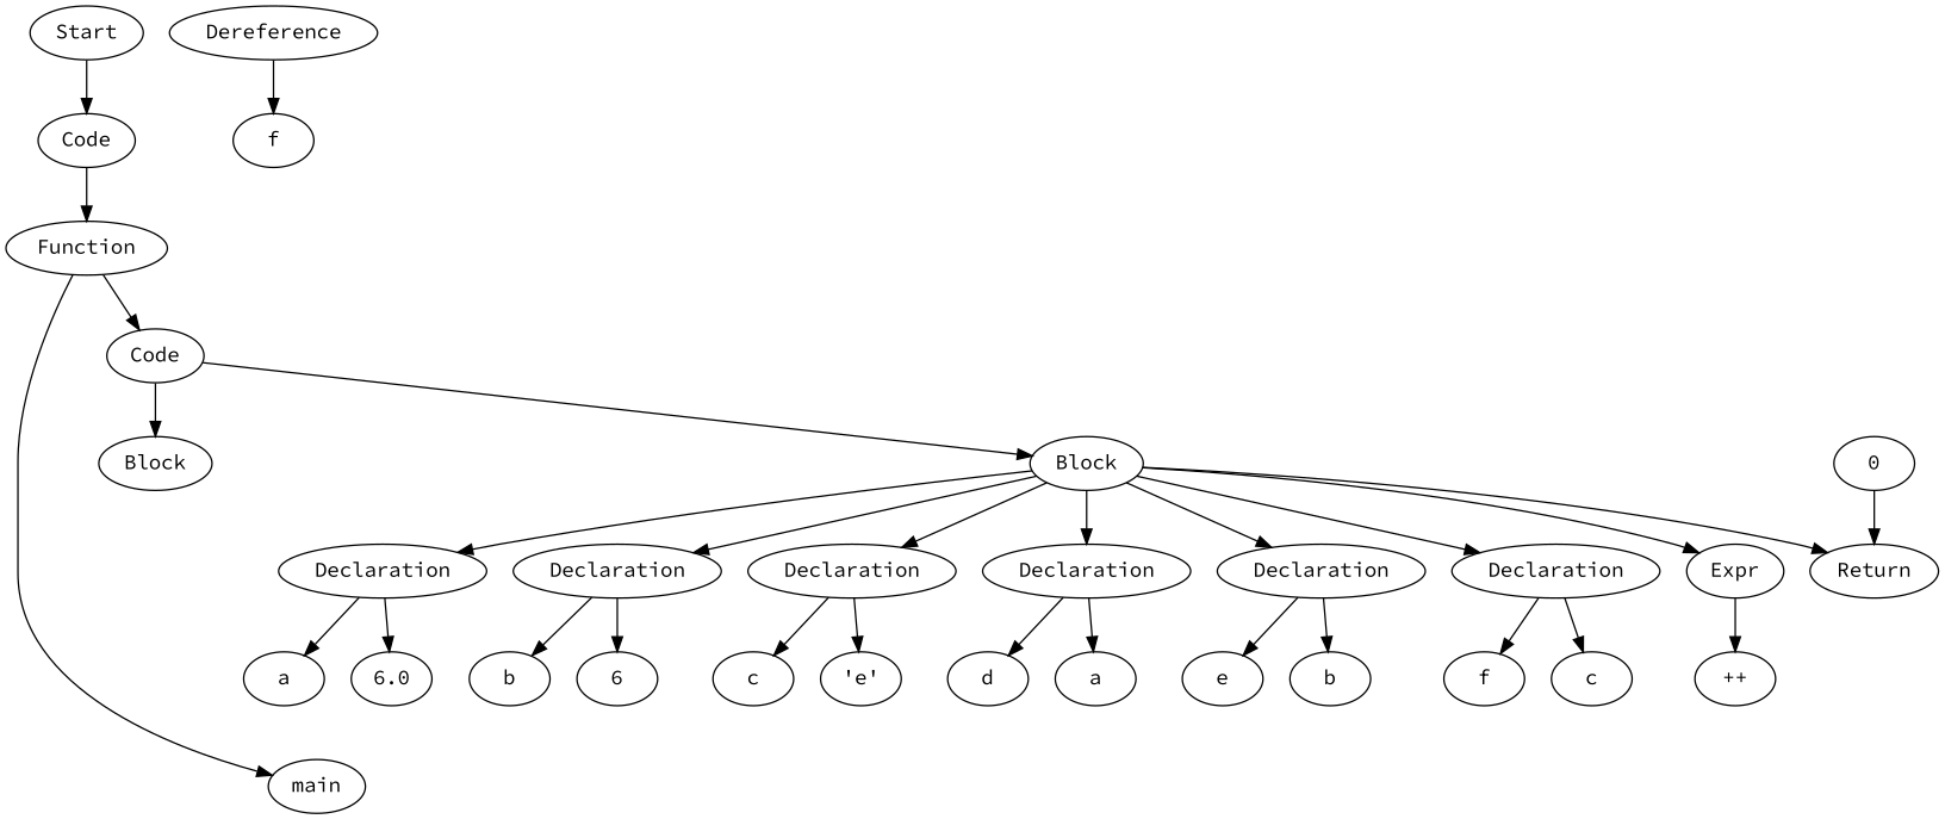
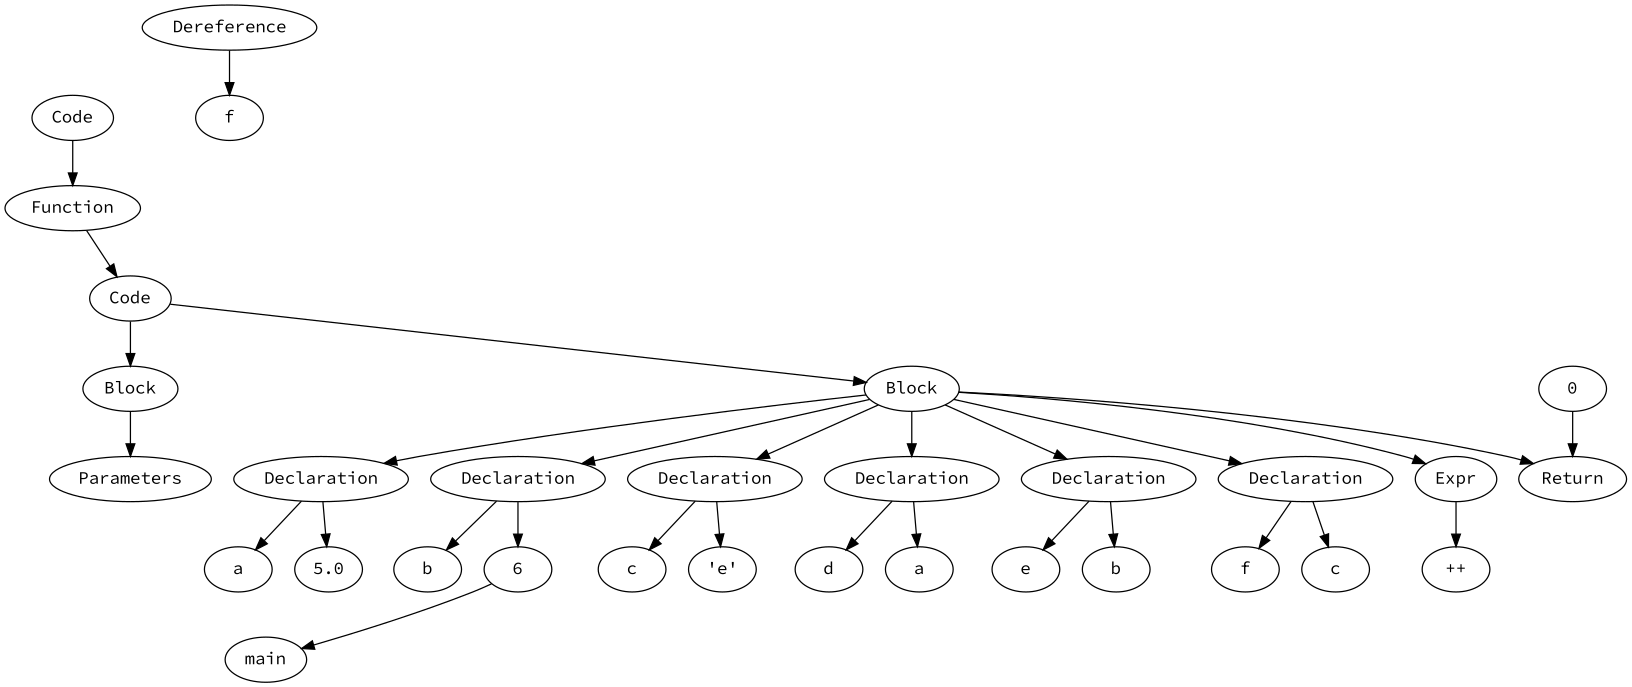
  digraph {
    fontname="Source Code Pro"
    node [fontname="Source Code Pro"]
    edge [fontname="Source Code Pro"]
-   n1 [label=Start]
    n2 [label=Code]
    n3 [label=Function]
    n4 [label=main]
    n5 [label=Code]
    n6 [label=Block]
    n7 [label=Block]
+   n8 [label=Parameters]
    n9 [label=Declaration]
    n10 [label=Declaration]
    n11 [label=Declaration]
    n12 [label=Declaration]
    n13 [label=Declaration]
    n14 [label=Declaration]
    n15 [label=Expr]
    n16 [label=Return]
    n17 [label=a]
-   n18 [label=6.0]
+   n18 [label=5.0]
    n19 [label=b]
    n20 [label=6]
    n21 [label=c]
    n22 [label="'e'"]
    n23 [label=d]
    n24 [label=a]
    n25 [label=e]
    n26 [label=b]
    n27 [label=f]
    n28 [label=c]
    n29 [label="++"]
    n30 [label=Dereference]
    n31 [label=f]
    n32 [label=0]
-   n1 -> n2
    n2 -> n3
-   n3 -> n4
+   n20 -> n4
    n3 -> n5
    n5 -> n6
    n5 -> n7
+   n6 -> n8
    n7 -> n9
    n7 -> n10
    n7 -> n11
    n7 -> n12
    n7 -> n13
    n7 -> n14
    n7 -> n15
    n7 -> n16
    n9 -> n17
    n9 -> n18
    n10 -> n19
    n10 -> n20
    n11 -> n21
    n11 -> n22
    n12 -> n23
    n12 -> n24
    n13 -> n25
    n13 -> n26
    n14 -> n27
    n14 -> n28
    n15 -> n29
    n30 -> n31
    n32 -> n16
  }
